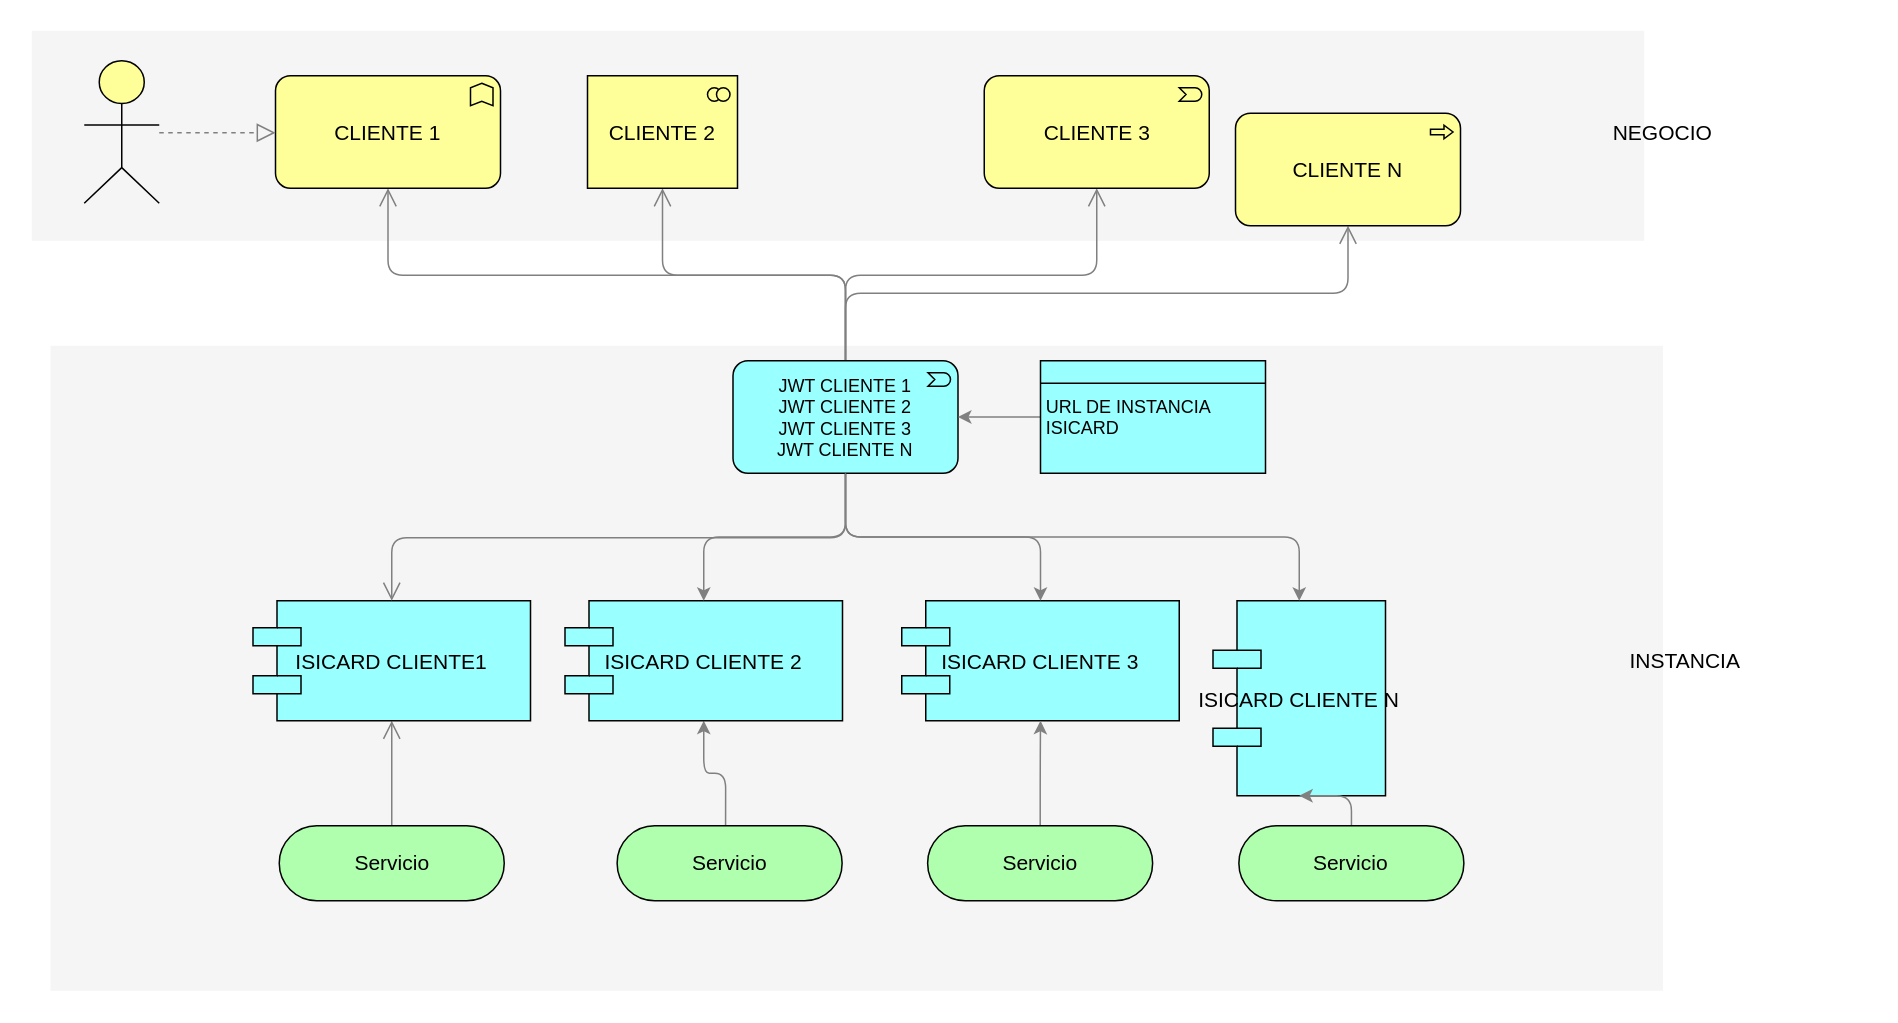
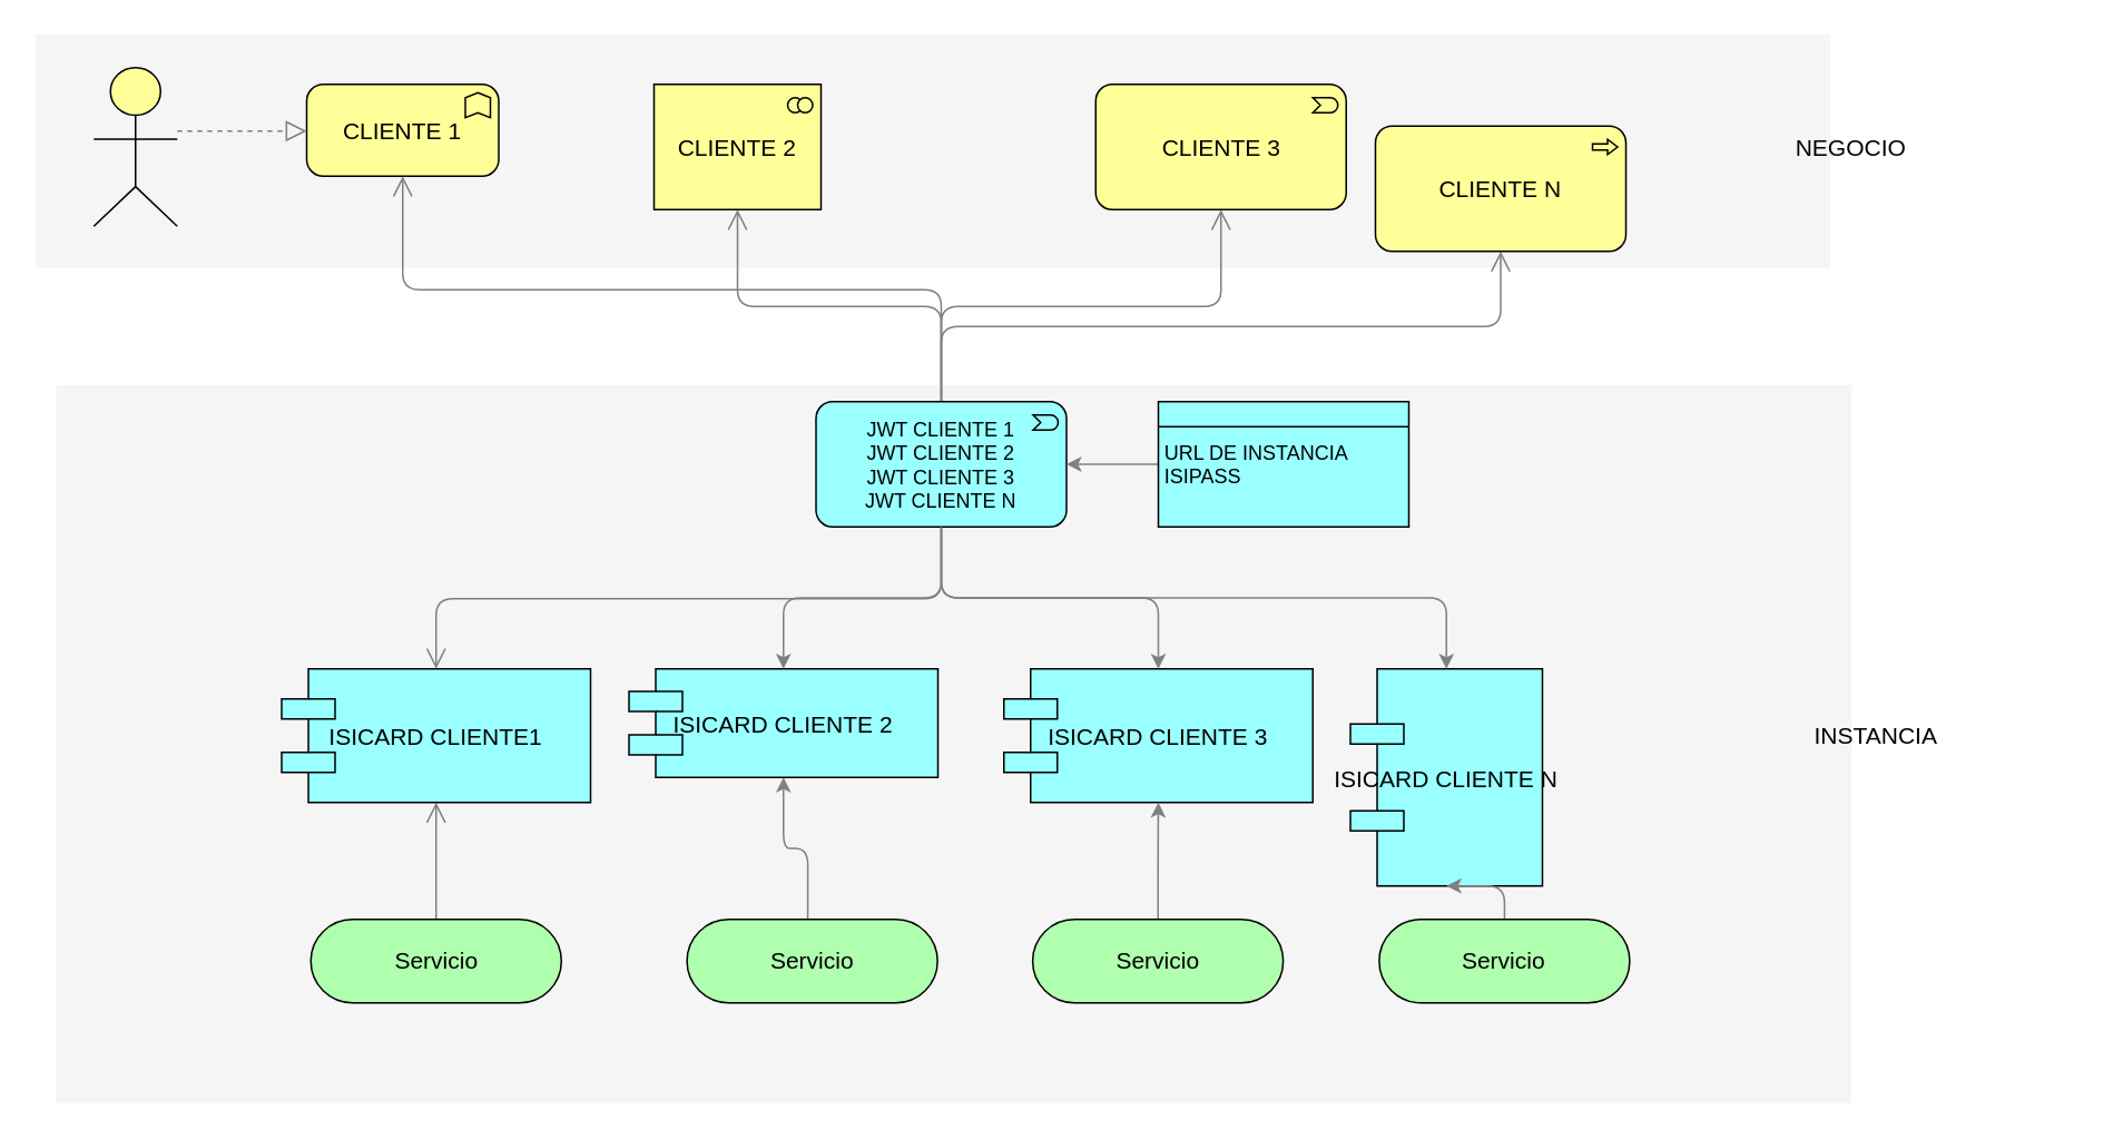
  <mxCell id="0" />
  <mxCell id="1" parent="0" />
  <mxCell id="2" value="&lt;p style=&quot;line-height: 1;&quot;&gt;&lt;br&gt;&lt;/p&gt;" style="whiteSpace=wrap;html=1;strokeColor=none;strokeWidth=1;fillColor=#f5f5f5;fontSize=14;align=right;" parent="1" vertex="1"><mxGeometry x="33" y="230" width="1075" height="430" as="geometry" /></mxCell>
  <mxCell id="3" value="" style="whiteSpace=wrap;html=1;strokeColor=none;strokeWidth=1;fillColor=#f5f5f5;fontSize=14;" parent="1" vertex="1"><mxGeometry x="20.5" y="20" width="1075" height="140" as="geometry" /></mxCell>
  <mxCell id="4" style="edgeStyle=elbowEdgeStyle;rounded=1;elbow=vertical;html=1;startSize=10;endArrow=open;endFill=0;endSize=10;jettySize=auto;orthogonalLoop=1;strokeColor=#808080;fontSize=14;entryX=0.5;entryY=1;entryDx=0;entryDy=0;" parent="1" source="7" target="9" edge="1"><mxGeometry relative="1" as="geometry"><Array as="points"><mxPoint x="261" y="560" /></Array></mxGeometry></mxCell>
  <mxCell id="5" value="" style="edgeStyle=orthogonalEdgeStyle;rounded=1;orthogonalLoop=1;jettySize=auto;html=1;strokeColor=#808080;elbow=vertical;exitX=0.482;exitY=0;exitDx=0;exitDy=0;exitPerimeter=0;" edge="1" parent="1" source="6" target="11"><mxGeometry relative="1" as="geometry" /></mxCell>
  <mxCell id="6" value="Servicio" style="html=1;whiteSpace=wrap;fillColor=#AFFFAF;shape=mxgraph.archimate3.service;fontSize=14;" parent="1" vertex="1"><mxGeometry x="410.75" y="550" width="150" height="50" as="geometry" /></mxCell>
  <mxCell id="7" value="Servicio" style="html=1;whiteSpace=wrap;fillColor=#AFFFAF;shape=mxgraph.archimate3.service;fontSize=14;" parent="1" vertex="1"><mxGeometry x="185.5" y="550" width="150" height="50" as="geometry" /></mxCell>
  <mxCell id="8" style="edgeStyle=elbowEdgeStyle;rounded=1;elbow=vertical;html=1;startSize=10;endArrow=open;endFill=0;endSize=10;jettySize=auto;orthogonalLoop=1;strokeColor=#808080;fontSize=14;" parent="1" source="26" target="16" edge="1"><mxGeometry relative="1" as="geometry" /></mxCell>
  <mxCell id="9" value="ISICARD CLIENTE1" style="shape=component;align=center;fillColor=#99ffff;gradientColor=none;fontSize=14;" parent="1" vertex="1"><mxGeometry x="168" y="400" width="185" height="80" as="geometry" /></mxCell>
  <mxCell id="10" style="edgeStyle=elbowEdgeStyle;rounded=1;elbow=vertical;html=1;startSize=10;endArrow=open;endFill=0;endSize=10;jettySize=auto;orthogonalLoop=1;strokeColor=#808080;fontSize=14;exitX=0.5;exitY=0;exitDx=0;exitDy=0;exitPerimeter=0;" parent="1" source="26" target="17" edge="1"><mxGeometry relative="1" as="geometry" /></mxCell>
- <mxCell id="11" value="ISICARD CLIENTE 2" style="shape=component;align=center;fillColor=#99ffff;gradientColor=none;fontSize=14;" parent="1" vertex="1"><mxGeometry x="376" y="400" width="185" height="80" as="geometry" /></mxCell>
+ <mxCell id="11" value="ISICARD CLIENTE 2" style="shape=component;align=center;fillColor=#99ffff;gradientColor=none;fontSize=14;" parent="1" vertex="1"><mxGeometry x="376" y="400" width="185" height="65" as="geometry" /></mxCell>
  <mxCell id="12" style="edgeStyle=elbowEdgeStyle;rounded=1;elbow=vertical;html=1;startSize=10;endArrow=open;endFill=0;endSize=10;jettySize=auto;orthogonalLoop=1;strokeColor=#808080;fontSize=14;exitX=0.5;exitY=0;exitDx=0;exitDy=0;exitPerimeter=0;" parent="1" source="26" target="18" edge="1"><mxGeometry relative="1" as="geometry" /></mxCell>
  <mxCell id="13" value="ISICARD CLIENTE 3" style="shape=component;align=center;fillColor=#99ffff;gradientColor=none;fontSize=14;" parent="1" vertex="1"><mxGeometry x="600.5" y="400" width="185" height="80" as="geometry" /></mxCell>
  <mxCell id="14" style="edgeStyle=elbowEdgeStyle;rounded=1;elbow=vertical;html=1;startSize=10;endArrow=open;endFill=0;endSize=10;jettySize=auto;orthogonalLoop=1;strokeColor=#808080;fontSize=14;exitX=0.5;exitY=0;exitDx=0;exitDy=0;exitPerimeter=0;" parent="1" source="26" target="19" edge="1"><mxGeometry relative="1" as="geometry" /></mxCell>
  <mxCell id="15" value="ISICARD CLIENTE N" style="shape=component;align=center;fillColor=#99ffff;gradientColor=none;fontSize=14;" parent="1" vertex="1"><mxGeometry x="808" y="400" width="115" height="130" as="geometry" /></mxCell>
- <mxCell id="16" value="CLIENTE 1" style="html=1;whiteSpace=wrap;fillColor=#ffff99;shape=mxgraph.archimate3.application;appType=func;archiType=rounded;fontSize=14;" parent="1" vertex="1"><mxGeometry x="183" y="50" width="150" height="75" as="geometry" /></mxCell>
+ <mxCell id="16" value="CLIENTE 1" style="html=1;whiteSpace=wrap;fillColor=#ffff99;shape=mxgraph.archimate3.application;appType=func;archiType=rounded;fontSize=14;" parent="1" vertex="1"><mxGeometry x="183" y="50" width="115" height="55" as="geometry" /></mxCell>
  <mxCell id="17" value="CLIENTE 2" style="html=1;whiteSpace=wrap;fillColor=#ffff99;shape=mxgraph.archimate3.application;appType=collab;archiType=square;fontSize=14;" parent="1" vertex="1"><mxGeometry x="391" y="50" width="100" height="75" as="geometry" /></mxCell>
  <mxCell id="18" value="CLIENTE 3" style="html=1;whiteSpace=wrap;fillColor=#ffff99;shape=mxgraph.archimate3.application;appType=event;archiType=rounded;fontSize=14;" parent="1" vertex="1"><mxGeometry x="655.5" y="50" width="150" height="75" as="geometry" /></mxCell>
  <mxCell id="19" value="CLIENTE N" style="html=1;whiteSpace=wrap;fillColor=#ffff99;shape=mxgraph.archimate3.application;appType=proc;archiType=rounded;fontSize=14;" parent="1" vertex="1"><mxGeometry x="823" y="75" width="150" height="75" as="geometry" /></mxCell>
  <mxCell id="20" value="NEGOCIO" style="text;html=1;strokeColor=none;fillColor=none;align=center;verticalAlign=middle;whiteSpace=wrap;fontSize=14;" parent="1" vertex="1"><mxGeometry x="988" y="77.5" width="240" height="20" as="geometry" /></mxCell>
  <mxCell id="21" style="edgeStyle=elbowEdgeStyle;rounded=1;elbow=vertical;html=1;dashed=1;startSize=10;endArrow=block;endFill=0;endSize=10;jettySize=auto;orthogonalLoop=1;strokeColor=#808080;fontSize=14;" parent="1" source="22" target="16" edge="1"><mxGeometry relative="1" as="geometry" /></mxCell>
  <mxCell id="22" value="" style="html=1;whiteSpace=wrap;fillColor=#ffff99;shape=mxgraph.archimate3.actor;fontSize=14;" parent="1" vertex="1"><mxGeometry x="55.5" y="40" width="50" height="95" as="geometry" /></mxCell>
  <mxCell id="23" style="rounded=1;orthogonalLoop=1;jettySize=auto;html=1;entryX=0.5;entryY=0;entryDx=0;entryDy=0;elbow=vertical;exitX=0.5;exitY=1;exitDx=0;exitDy=0;exitPerimeter=0;edgeStyle=orthogonalEdgeStyle;strokeColor=#808080;" edge="1" parent="1" source="26" target="11"><mxGeometry relative="1" as="geometry" /></mxCell>
  <mxCell id="24" style="edgeStyle=orthogonalEdgeStyle;rounded=1;orthogonalLoop=1;jettySize=auto;html=1;strokeColor=#808080;elbow=vertical;" edge="1" parent="1" source="26" target="13"><mxGeometry relative="1" as="geometry" /></mxCell>
  <mxCell id="25" style="edgeStyle=orthogonalEdgeStyle;rounded=1;orthogonalLoop=1;jettySize=auto;html=1;entryX=0.5;entryY=0;entryDx=0;entryDy=0;strokeColor=#808080;elbow=vertical;exitX=0.5;exitY=1;exitDx=0;exitDy=0;exitPerimeter=0;" edge="1" parent="1" source="26" target="15"><mxGeometry relative="1" as="geometry" /></mxCell>
  <mxCell id="26" value="JWT CLIENTE 1&lt;br&gt;JWT CLIENTE 2&lt;br&gt;JWT CLIENTE 3&lt;br&gt;JWT CLIENTE N" style="html=1;outlineConnect=0;whiteSpace=wrap;fillColor=#99ffff;shape=mxgraph.archimate3.application;appType=event;archiType=rounded" vertex="1" parent="1"><mxGeometry x="488" y="240" width="150" height="75" as="geometry" /></mxCell>
  <mxCell id="27" style="edgeStyle=elbowEdgeStyle;rounded=1;elbow=vertical;html=1;startSize=10;endArrow=open;endFill=0;endSize=10;jettySize=auto;orthogonalLoop=1;strokeColor=#808080;fontSize=14;exitX=0.5;exitY=1;exitDx=0;exitDy=0;exitPerimeter=0;" edge="1" parent="1" source="26" target="9"><mxGeometry relative="1" as="geometry"><mxPoint x="294" y="335" as="sourcePoint" /><mxPoint x="193" y="220" as="targetPoint" /></mxGeometry></mxCell>
  <mxCell id="28" value="INSTANCIA" style="text;html=1;strokeColor=none;fillColor=none;align=center;verticalAlign=middle;whiteSpace=wrap;fontSize=14;" vertex="1" parent="1"><mxGeometry x="1003" y="430" width="240" height="20" as="geometry" /></mxCell>
  <mxCell id="29" style="edgeStyle=orthogonalEdgeStyle;rounded=1;orthogonalLoop=1;jettySize=auto;html=1;entryX=1;entryY=0.5;entryDx=0;entryDy=0;entryPerimeter=0;strokeColor=#808080;elbow=vertical;" edge="1" parent="1" source="30" target="26"><mxGeometry relative="1" as="geometry" /></mxCell>
- <mxCell id="30" value="&lt;table cellpadding=&quot;0&quot; cellspacing=&quot;0&quot; style=&quot;font-size:1em;width:100%;height:100%;&quot;&gt;&lt;tbody&gt;&lt;tr style=&quot;height:20px;&quot;&gt;&lt;td align=&quot;center&quot;&gt;&lt;/td&gt;&lt;/tr&gt;&lt;tr&gt;&lt;td align=&quot;left&quot; valign=&quot;top&quot; style=&quot;padding:4px;&quot;&gt;URL DE INSTANCIA ISICARD&lt;/td&gt;&lt;/tr&gt;&lt;/tbody&gt;&lt;/table&gt;" style="html=1;outlineConnect=0;whiteSpace=wrap;fillColor=#99ffff;shape=mxgraph.archimate3.businessObject;overflow=fill" vertex="1" parent="1"><mxGeometry x="693" y="240" width="150" height="75" as="geometry" /></mxCell>
+ <mxCell id="30" value="&lt;table cellpadding=&quot;0&quot; cellspacing=&quot;0&quot; style=&quot;font-size:1em;width:100%;height:100%;&quot;&gt;&lt;tbody&gt;&lt;tr style=&quot;height:20px;&quot;&gt;&lt;td align=&quot;center&quot;&gt;&lt;/td&gt;&lt;/tr&gt;&lt;tr&gt;&lt;td align=&quot;left&quot; valign=&quot;top&quot; style=&quot;padding:4px;&quot;&gt;URL DE INSTANCIA ISIPASS&lt;/td&gt;&lt;/tr&gt;&lt;/tbody&gt;&lt;/table&gt;" style="html=1;outlineConnect=0;whiteSpace=wrap;fillColor=#99ffff;shape=mxgraph.archimate3.businessObject;overflow=fill" vertex="1" parent="1"><mxGeometry x="693" y="240" width="150" height="75" as="geometry" /></mxCell>
  <mxCell id="31" value="" style="edgeStyle=orthogonalEdgeStyle;rounded=1;orthogonalLoop=1;jettySize=auto;html=1;strokeColor=#808080;elbow=vertical;" edge="1" parent="1" source="32" target="13"><mxGeometry relative="1" as="geometry" /></mxCell>
  <mxCell id="32" value="Servicio" style="html=1;whiteSpace=wrap;fillColor=#AFFFAF;shape=mxgraph.archimate3.service;fontSize=14;" vertex="1" parent="1"><mxGeometry x="617.75" y="550" width="150" height="50" as="geometry" /></mxCell>
  <mxCell id="33" value="" style="edgeStyle=orthogonalEdgeStyle;rounded=1;orthogonalLoop=1;jettySize=auto;html=1;strokeColor=#808080;elbow=vertical;" edge="1" parent="1" source="34" target="15"><mxGeometry relative="1" as="geometry" /></mxCell>
  <mxCell id="34" value="Servicio" style="html=1;whiteSpace=wrap;fillColor=#AFFFAF;shape=mxgraph.archimate3.service;fontSize=14;" vertex="1" parent="1"><mxGeometry x="825.25" y="550" width="150" height="50" as="geometry" /></mxCell>
